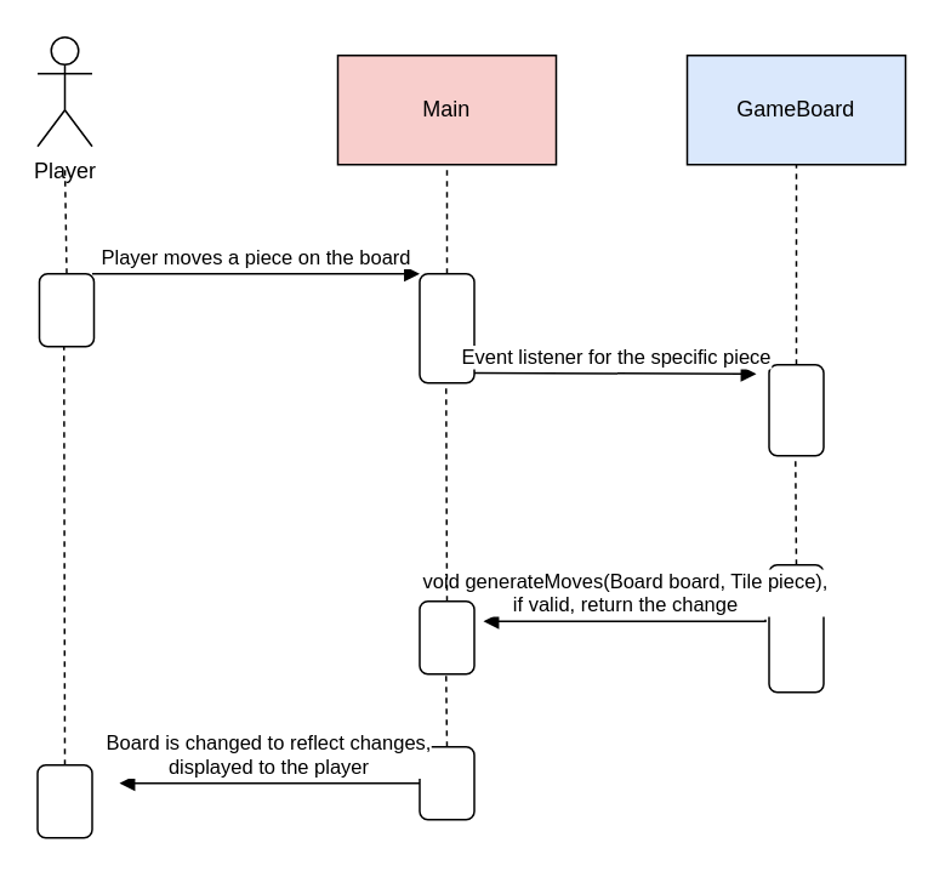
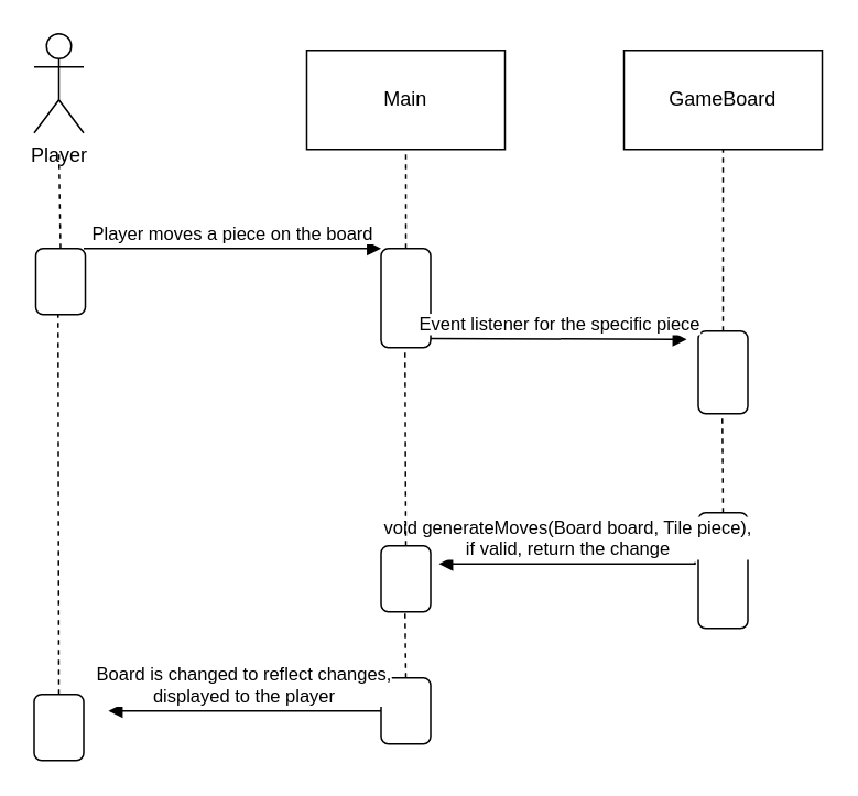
  <mxCell id="0" />
  <mxCell id="1" parent="0" />
- <mxCell id="2" value="Main" style="rounded=0;whiteSpace=wrap;html=1;fillColor=#f8cecc;" parent="1" vertex="1"><mxGeometry x="185" y="30" width="120" height="60" as="geometry" /></mxCell>
- <mxCell id="3" value="GameBoard" style="rounded=0;whiteSpace=wrap;html=1;fillColor=#dae8fc;" parent="1" vertex="1"><mxGeometry x="377" y="30" width="120" height="60" as="geometry" /></mxCell>
+ <mxCell id="2" value="Main" style="rounded=0;whiteSpace=wrap;html=1;" parent="1" vertex="1"><mxGeometry x="185" y="30" width="120" height="60" as="geometry" /></mxCell>
+ <mxCell id="3" value="GameBoard" style="rounded=0;whiteSpace=wrap;html=1;" parent="1" vertex="1"><mxGeometry x="377" y="30" width="120" height="60" as="geometry" /></mxCell>
  <mxCell id="4" value="" style="rounded=1;whiteSpace=wrap;html=1;" parent="1" vertex="1"><mxGeometry x="21" y="150" width="30" height="40" as="geometry" /></mxCell>
  <mxCell id="5" value="" style="endArrow=none;dashed=1;html=1;rounded=0;exitX=0.5;exitY=0;exitDx=0;exitDy=0;" parent="1" source="4" edge="1"><mxGeometry width="50" height="50" relative="1" as="geometry"><mxPoint x="-15" y="140" as="sourcePoint" /><mxPoint x="35" y="90" as="targetPoint" /></mxGeometry></mxCell>
  <mxCell id="6" value="Player moves a piece on the board" style="html=1;verticalAlign=bottom;endArrow=block;edgeStyle=elbowEdgeStyle;elbow=vertical;curved=0;rounded=0;entryX=0;entryY=0;entryDx=0;entryDy=0;" parent="1" target="8" edge="1"><mxGeometry width="80" relative="1" as="geometry"><mxPoint x="50" y="150" as="sourcePoint" /><mxPoint x="235" y="150" as="targetPoint" /></mxGeometry></mxCell>
  <mxCell id="7" value="Player" style="shape=umlActor;verticalLabelPosition=bottom;verticalAlign=top;html=1;" parent="1" vertex="1"><mxGeometry x="20" y="20" width="30" height="60" as="geometry" /></mxCell>
  <mxCell id="8" value="" style="rounded=1;whiteSpace=wrap;html=1;" parent="1" vertex="1"><mxGeometry x="230" y="150" width="30" height="60" as="geometry" /></mxCell>
  <mxCell id="9" value="" style="endArrow=none;dashed=1;html=1;rounded=0;exitX=0.5;exitY=0;exitDx=0;exitDy=0;" parent="1" source="8" edge="1"><mxGeometry width="50" height="50" relative="1" as="geometry"><mxPoint x="195" y="140" as="sourcePoint" /><mxPoint x="245" y="90" as="targetPoint" /></mxGeometry></mxCell>
  <mxCell id="10" value="" style="rounded=1;whiteSpace=wrap;html=1;" parent="1" vertex="1"><mxGeometry x="422" y="200" width="30" height="50" as="geometry" /></mxCell>
  <mxCell id="11" value="" style="endArrow=none;dashed=1;html=1;rounded=0;exitX=0.5;exitY=0;exitDx=0;exitDy=0;" parent="1" source="10" edge="1"><mxGeometry width="50" height="50" relative="1" as="geometry"><mxPoint x="387" y="140" as="sourcePoint" /><mxPoint x="437" y="90" as="targetPoint" /></mxGeometry></mxCell>
  <mxCell id="12" value="Event listener for the specific piece" style="html=1;verticalAlign=bottom;endArrow=block;edgeStyle=elbowEdgeStyle;elbow=vertical;curved=0;rounded=0;" parent="1" edge="1"><mxGeometry width="80" relative="1" as="geometry"><mxPoint x="260" y="204.5" as="sourcePoint" /><mxPoint x="415" y="205" as="targetPoint" /></mxGeometry></mxCell>
  <mxCell id="13" value="" style="endArrow=none;dashed=1;html=1;rounded=0;" edge="1" parent="1"><mxGeometry width="50" height="50" relative="1" as="geometry"><mxPoint x="437" y="310" as="sourcePoint" /><mxPoint x="436.5" y="250" as="targetPoint" /></mxGeometry></mxCell>
  <mxCell id="14" value="" style="rounded=1;whiteSpace=wrap;html=1;" vertex="1" parent="1"><mxGeometry x="422" y="310" width="30" height="70" as="geometry" /></mxCell>
  <mxCell id="15" value="&lt;div&gt;void generateMoves(Board board, Tile piece),&lt;/div&gt;&lt;div&gt;if valid, return the change&lt;/div&gt;" style="html=1;verticalAlign=bottom;endArrow=block;edgeStyle=elbowEdgeStyle;elbow=vertical;curved=0;rounded=0;" edge="1" parent="1"><mxGeometry width="80" relative="1" as="geometry"><mxPoint x="420" y="340" as="sourcePoint" /><mxPoint x="265" y="341" as="targetPoint" /></mxGeometry></mxCell>
  <mxCell id="16" value="" style="rounded=1;whiteSpace=wrap;html=1;" vertex="1" parent="1"><mxGeometry x="230" y="330" width="30" height="40" as="geometry" /></mxCell>
  <mxCell id="17" value="" style="endArrow=none;dashed=1;html=1;rounded=0;exitX=0.5;exitY=0;exitDx=0;exitDy=0;" edge="1" parent="1" source="16"><mxGeometry width="50" height="50" relative="1" as="geometry"><mxPoint x="244.5" y="270" as="sourcePoint" /><mxPoint x="244.5" y="210" as="targetPoint" /></mxGeometry></mxCell>
  <mxCell id="18" value="" style="rounded=1;whiteSpace=wrap;html=1;" vertex="1" parent="1"><mxGeometry x="20" y="420" width="30" height="40" as="geometry" /></mxCell>
  <mxCell id="19" value="" style="endArrow=none;dashed=1;html=1;rounded=0;exitX=0.5;exitY=0;exitDx=0;exitDy=0;" edge="1" parent="1" source="18"><mxGeometry width="50" height="50" relative="1" as="geometry"><mxPoint x="35" y="310" as="sourcePoint" /><mxPoint x="34.5" y="190" as="targetPoint" /></mxGeometry></mxCell>
  <mxCell id="20" value="" style="endArrow=none;dashed=1;html=1;rounded=0;" edge="1" parent="1"><mxGeometry width="50" height="50" relative="1" as="geometry"><mxPoint x="245" y="410" as="sourcePoint" /><mxPoint x="244.5" y="370" as="targetPoint" /></mxGeometry></mxCell>
  <mxCell id="21" value="" style="rounded=1;whiteSpace=wrap;html=1;" vertex="1" parent="1"><mxGeometry x="230" y="410" width="30" height="40" as="geometry" /></mxCell>
  <mxCell id="22" value="&lt;div&gt;Board is changed to reflect changes,&lt;/div&gt;&lt;div&gt;displayed to the player&lt;/div&gt;" style="html=1;verticalAlign=bottom;endArrow=block;edgeStyle=elbowEdgeStyle;elbow=vertical;curved=0;rounded=0;exitX=0;exitY=0.5;exitDx=0;exitDy=0;" edge="1" parent="1" source="21"><mxGeometry width="80" relative="1" as="geometry"><mxPoint x="125" y="429.5" as="sourcePoint" /><mxPoint x="65" y="430" as="targetPoint" /></mxGeometry></mxCell>
